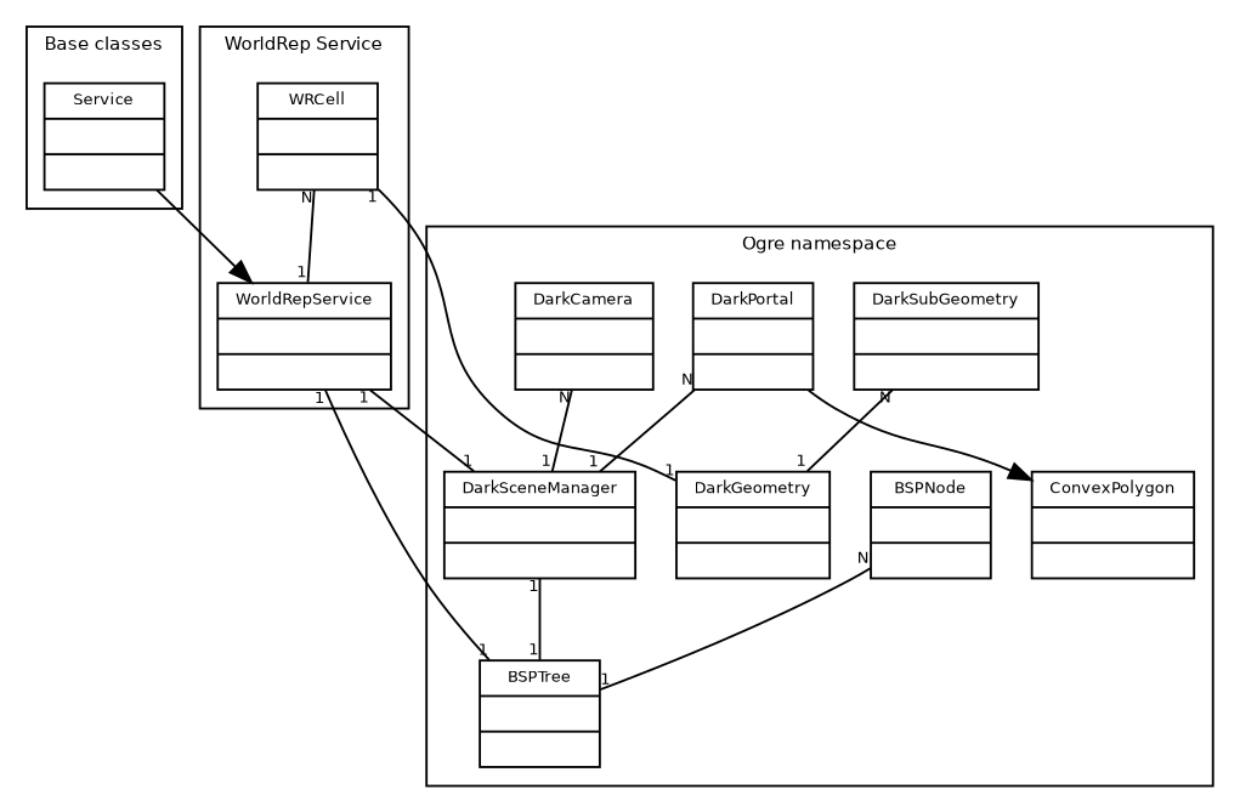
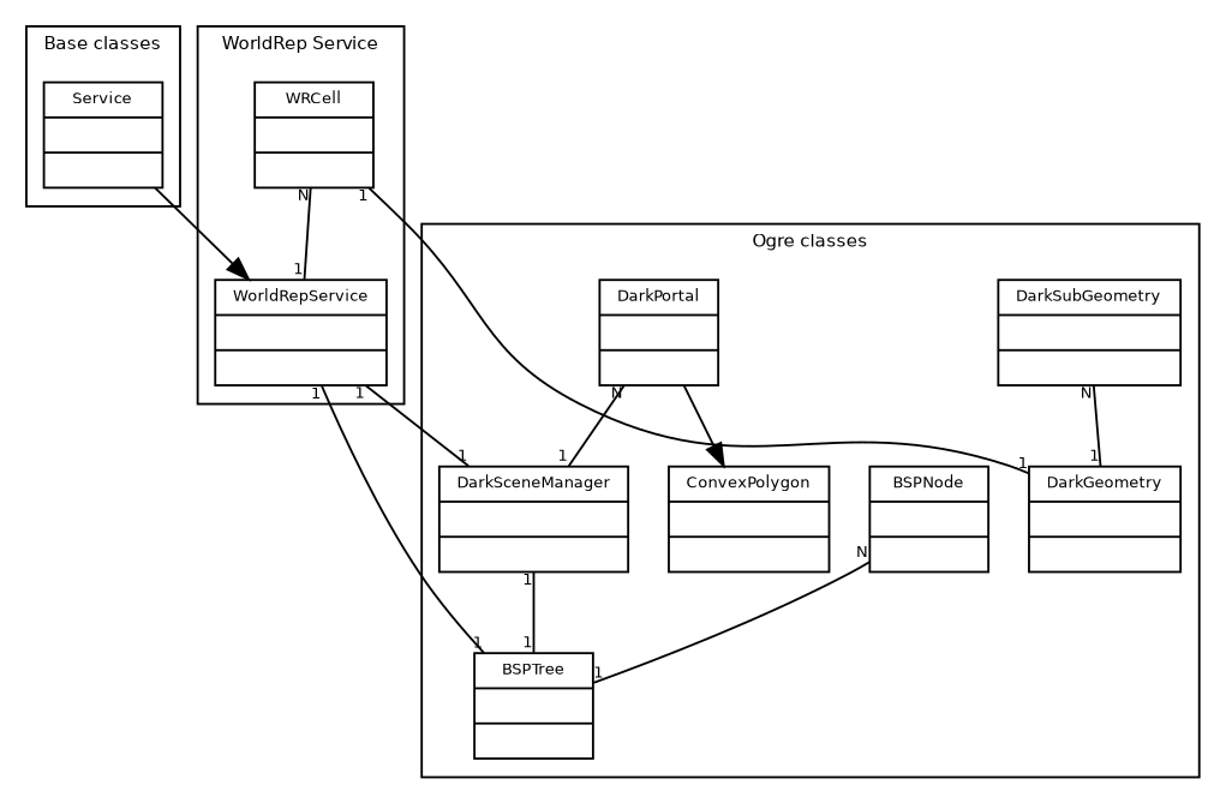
  digraph {
    fontname="Bitstream Vera Sans"
    fontsize=8
    node [fontname="Bitstream Vera Sans" fontsize=7 shape=record]
    edge [arrowhead=none fontname="Bitstream Vera Sans" fontsize=7 headlabel=1 taillabel=N]
    n1 [label="{DarkSceneManager||}"]
    n2 [label="{DarkGeometry||}"]
    n3 [label="{DarkSubGeometry||}"]
    n4 [label="{BSPTree||}"]
    n5 [label="{BSPNode||}"]
    n6 [label="{ConvexPolygon||}"]
    n7 [label="{DarkPortal||}"]
-   n8 [label="{DarkCamera||}"]
    n9 [label="{Service||}"]
    n10 [label="{WorldRepService||}"]
    n11 [label="{WRCell||}"]
    subgraph cluster_1 {
-     label="Ogre namespace"
+     label="Ogre classes"
      n1
      n2
      n3
      n4
      n5
      n6
      n7
-     n8
    }
    subgraph cluster_2 {
      label="Base classes"
      n9
    }
    subgraph cluster_3 {
      label="WorldRep Service"
      n10
      n11
    }
    n1 -> n4 [taillabel=1]
    n3 -> n2
    n5 -> n4
    n7 -> n1
    n7 -> n6 [arrowhead="" headlabel="" taillabel=""]
-   n8 -> n1
    n9 -> n10 [arrowhead="" headlabel="" taillabel=""]
    n10 -> n1 [taillabel=1]
    n10 -> n4 [taillabel=1]
    n11 -> n2 [taillabel=1]
    n11 -> n10
  }
